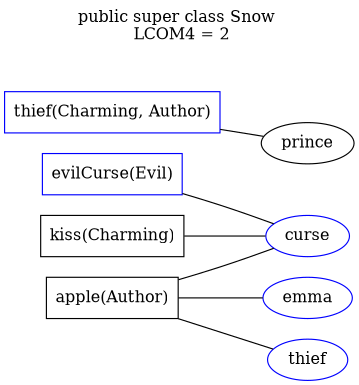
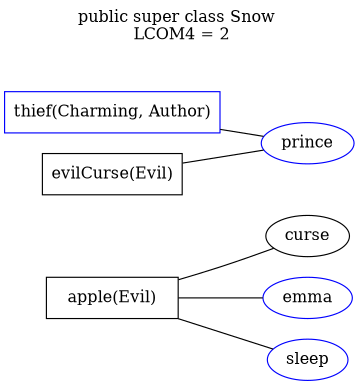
  graph {
    label="public super class Snow \n LCOM4 = 2"
    labelloc=t
    rankdir=LR
    node [color=blue shape=ellipse]
-   n1 [color=black label=prince]
+   n1 [label=prince]
    n2 [label=emma]
-   n3 [label=thief]
-   n4 [label=curse]
+   n3 [label=sleep]
+   n4 [color=black label=curse]
    n5 [label="thief(Charming, Author)" shape=rectangle]
-   n6 [color=black label="kiss(Charming)" shape=rectangle]
-   n7 [color=black label="apple(Author)" shape=rectangle]
-   n8 [label="evilCurse(Evil)" shape=rectangle]
+   n7 [color=black label="apple(Evil)" shape=rectangle]
+   n8 [color=black label="evilCurse(Evil)" shape=rectangle]
    n5 -- n1
-   n6 -- n4
    n7 -- n2
    n7 -- n3
    n7 -- n4
-   n8 -- n4
+   n8 -- n1
  }
